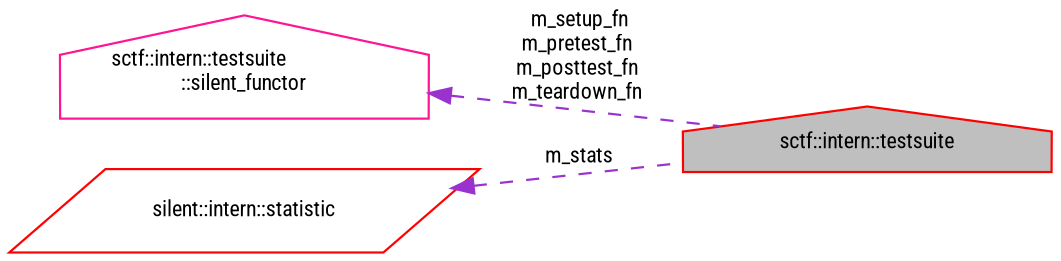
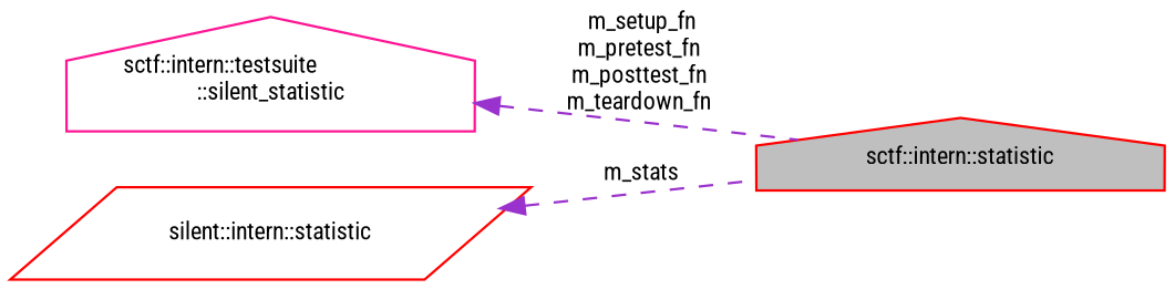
  digraph {
    fontname="Roboto Condensed"
    rankdir=LR
    node [color=red fillcolor=white fontname="Roboto Condensed" fontsize=10 shape=house style=filled]
    edge [color=darkorchid3 dir=back fontname="Roboto Condensed" fontsize=10 labelfontname=Helvetica labelfontsize=10 style=dashed]
-   n1 [fillcolor=grey75 fontcolor=black height=0.2 label="sctf::intern::testsuite" width=0.4]
-   n2 [color=deeppink height=0.2 label="sctf::intern::testsuite\l::silent_functor" width=0.4]
+   n1 [fillcolor=grey75 fontcolor=black height=0.2 label="sctf::intern::statistic" width=0.4]
+   n2 [color=deeppink height=0.2 label="sctf::intern::testsuite\l::silent_statistic" width=0.4]
    n3 [height=0.2 label="silent::intern::statistic" shape=parallelogram width=0.4]
    n2 -> n1 [label=" m_setup_fn\nm_pretest_fn\nm_posttest_fn\nm_teardown_fn"]
    n3 -> n1 [label=" m_stats"]
  }
